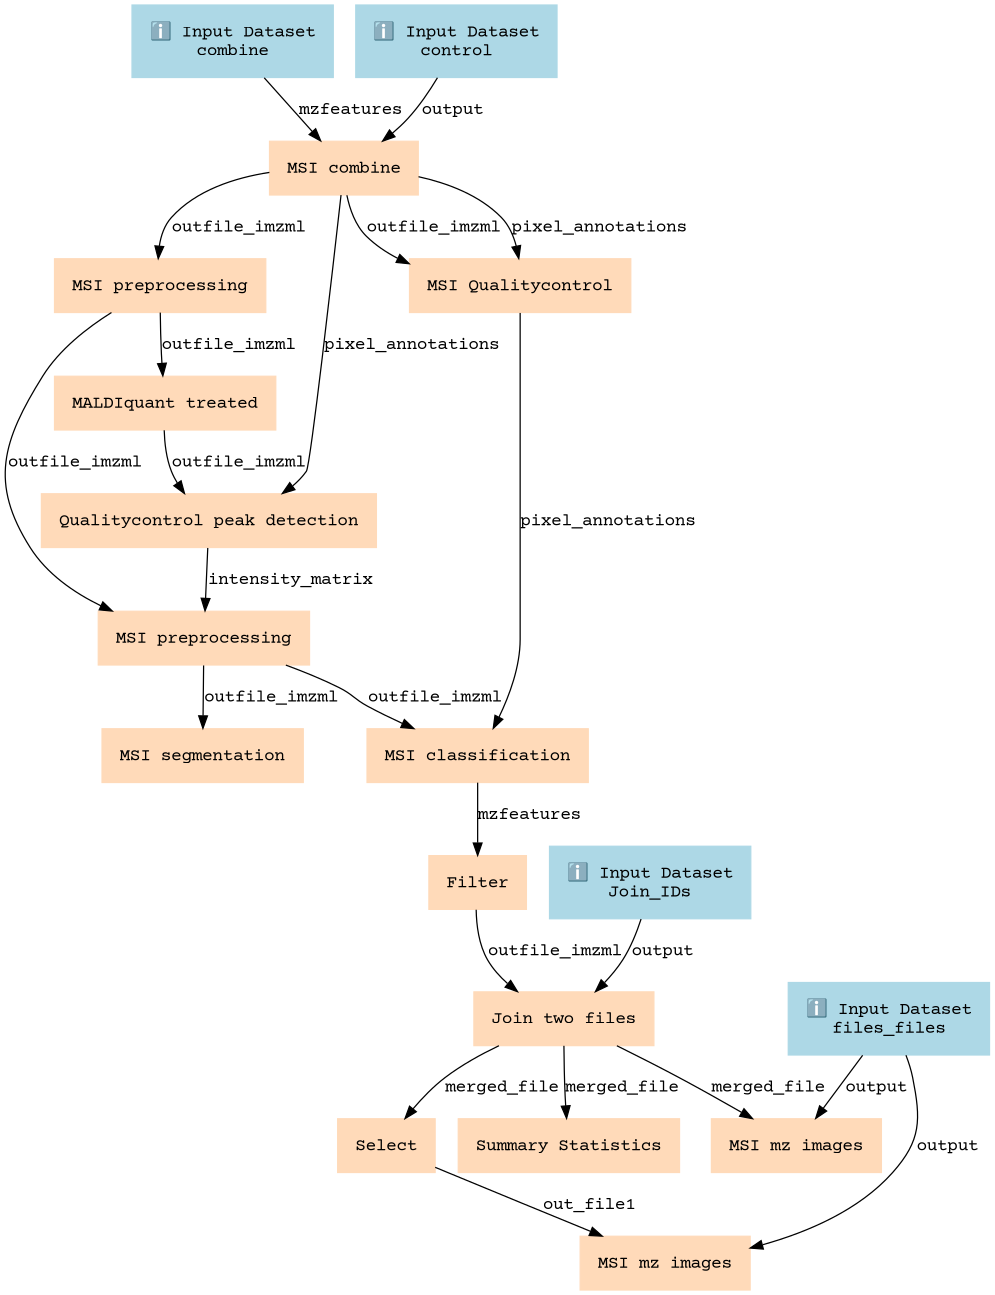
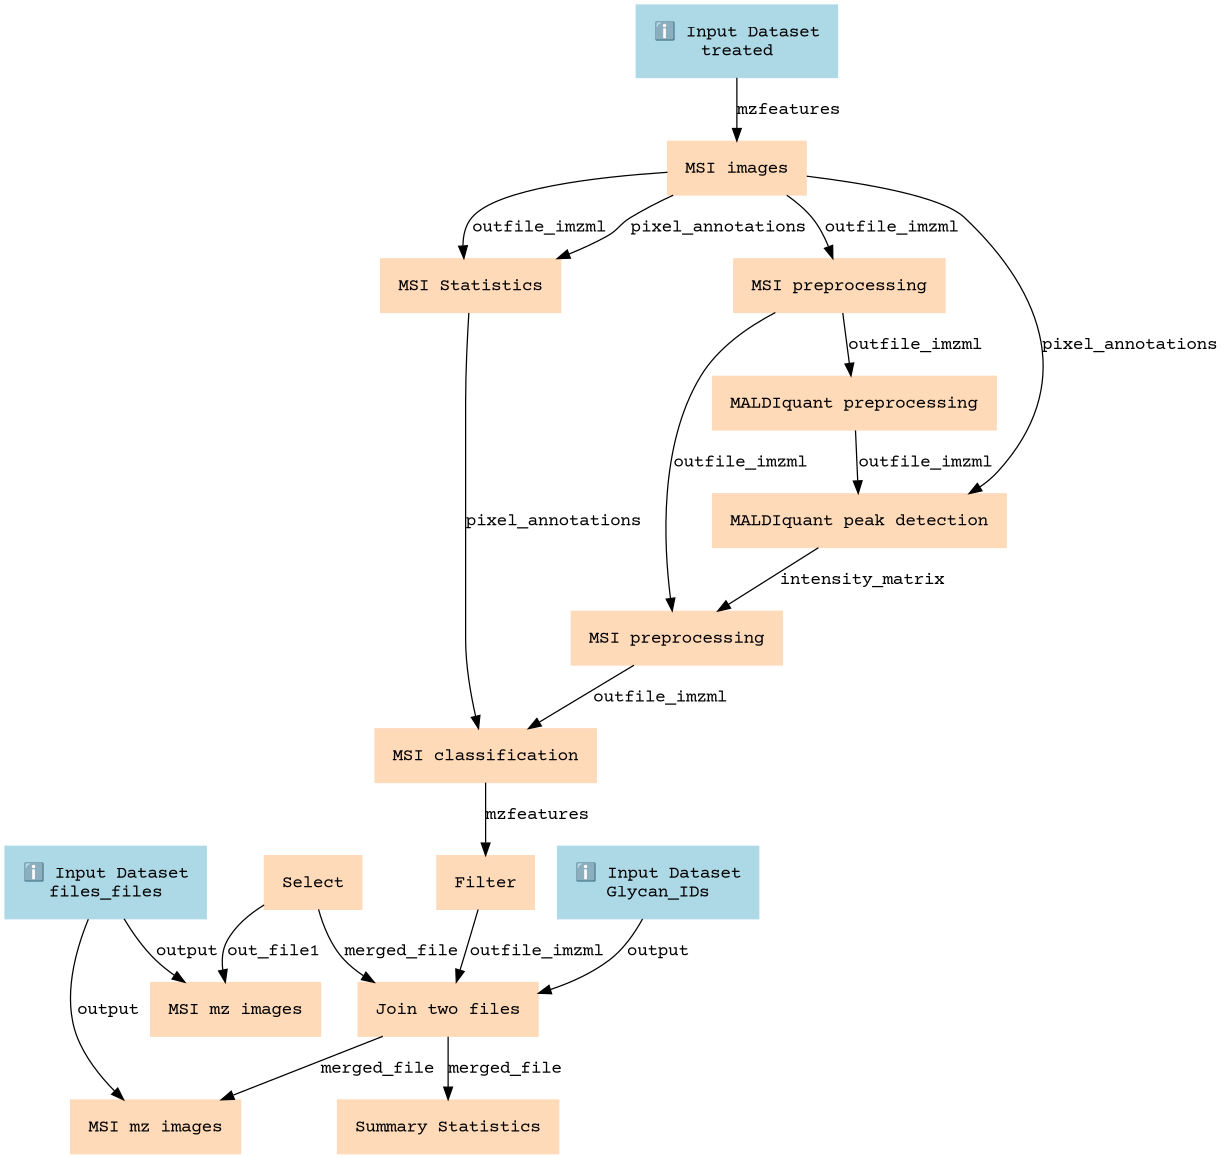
  digraph {
    fontname="Courier Prime"
    node [color=peachpuff fontname="Courier Prime" margin="0.2,0.2" shape=box style=filled]
    edge [fontname="Courier Prime"]
-   n1 [color=lightblue label="ℹ️ Input Dataset\ncombine"]
-   n2 [label="MSI combine"]
+   n1 [color=lightblue label="ℹ️ Input Dataset\ntreated"]
+   n2 [label="MSI images"]
    n3 [label="MSI preprocessing"]
-   n4 [label="MSI Qualitycontrol"]
-   n5 [label="Qualitycontrol peak detection"]
-   n6 [color=lightblue label="ℹ️ Input Dataset\ncontrol"]
+   n4 [label="MSI Statistics"]
+   n5 [label="MALDIquant peak detection"]
    n7 [label="MSI classification"]
    n8 [label=Filter]
    n9 [label="Join two files"]
    n10 [label="MSI preprocessing"]
-   n11 [label="MSI segmentation"]
-   n12 [label="MALDIquant treated"]
+   n12 [label="MALDIquant preprocessing"]
    n13 [label="Summary Statistics"]
    n14 [label="MSI mz images"]
    n15 [label=Select]
    n16 [label="MSI mz images"]
-   n17 [color=lightblue label="ℹ️ Input Dataset\nJoin_IDs"]
+   n17 [color=lightblue label="ℹ️ Input Dataset\nGlycan_IDs"]
    n18 [color=lightblue label="ℹ️ Input Dataset\nfiles_files"]
    n1 -> n2 [label=mzfeatures]
    n2 -> n3 [label=outfile_imzml]
    n2 -> n4 [label=outfile_imzml]
    n2 -> n4 [label=pixel_annotations]
    n2 -> n5 [label=pixel_annotations]
    n3 -> n10 [label=outfile_imzml]
    n3 -> n12 [label=outfile_imzml]
    n4 -> n7 [label=pixel_annotations]
    n5 -> n10 [label=intensity_matrix]
-   n6 -> n2 [label=output]
    n7 -> n8 [label=mzfeatures]
    n8 -> n9 [label=outfile_imzml]
    n9 -> n13 [label=merged_file]
    n9 -> n14 [label=merged_file]
-   n9 -> n15 [label=merged_file]
+   n15 -> n9 [label=merged_file]
    n10 -> n7 [label=outfile_imzml]
-   n10 -> n11 [label=outfile_imzml]
    n12 -> n5 [label=outfile_imzml]
    n15 -> n16 [label=out_file1]
    n17 -> n9 [label=output]
    n18 -> n14 [label=output]
    n18 -> n16 [label=output]
  }
